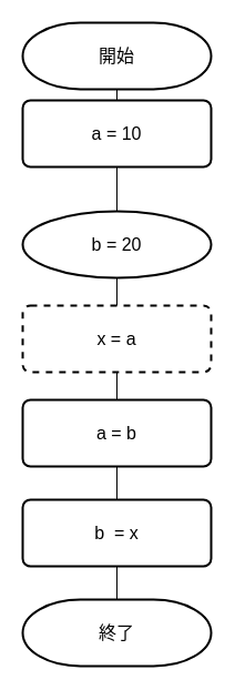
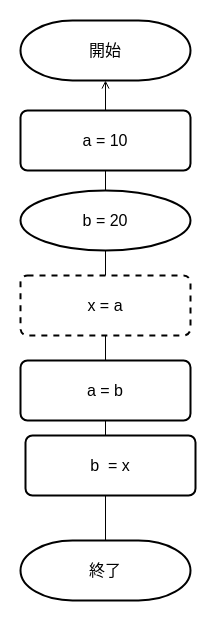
  <mxCell id="0" />
  <mxCell id="1" parent="0" />
- <mxCell id="2" value="" style="endArrow=none;html=1;entryX=0.5;entryY=1;entryDx=0;entryDy=0;entryPerimeter=0;" edge="1" parent="1" source="7" target="6"><mxGeometry width="50" height="50" relative="1" as="geometry"><mxPoint x="20" y="500" as="sourcePoint" /><mxPoint x="70" y="450" as="targetPoint" /></mxGeometry></mxCell>
- <mxCell id="3" value="a = 10" style="rounded=1;whiteSpace=wrap;html=1;absoluteArcSize=1;arcSize=14;strokeWidth=2;fontSize=16;" vertex="1" parent="1"><mxGeometry x="20" y="90" width="170" height="60" as="geometry" /></mxCell>
+ <mxCell id="2" value="" style="endArrow=open;html=1;entryX=0.5;entryY=1;entryDx=0;entryDy=0;entryPerimeter=0;" edge="1" parent="1" source="7" target="6"><mxGeometry width="50" height="50" relative="1" as="geometry"><mxPoint x="20" y="500" as="sourcePoint" /><mxPoint x="70" y="450" as="targetPoint" /></mxGeometry></mxCell>
+ <mxCell id="3" value="a = 10" style="rounded=1;whiteSpace=wrap;html=1;absoluteArcSize=1;arcSize=14;strokeWidth=2;fontSize=16;" vertex="1" parent="1"><mxGeometry x="20" y="110" width="170" height="60" as="geometry" /></mxCell>
  <mxCell id="4" value="b = 20" style="ellipse;whiteSpace=wrap;html=1;absoluteArcSize=1;arcSize=14;strokeWidth=2;fontSize=16;" vertex="1" parent="1"><mxGeometry x="20" y="190" width="170" height="60" as="geometry" /></mxCell>
  <mxCell id="5" value="a = b" style="rounded=1;whiteSpace=wrap;html=1;absoluteArcSize=1;arcSize=14;strokeWidth=2;fontSize=16;" vertex="1" parent="1"><mxGeometry x="20" y="360" width="170" height="60" as="geometry" /></mxCell>
  <mxCell id="6" value="&lt;font style=&quot;font-size: 16px&quot;&gt;開始&lt;/font&gt;" style="strokeWidth=2;html=1;shape=mxgraph.flowchart.terminator;whiteSpace=wrap;fontSize=15;" vertex="1" parent="1"><mxGeometry x="20" y="20" width="170" height="60" as="geometry" /></mxCell>
  <mxCell id="7" value="終了" style="strokeWidth=2;html=1;shape=mxgraph.flowchart.terminator;whiteSpace=wrap;fontSize=16;" vertex="1" parent="1"><mxGeometry x="20" y="540" width="170" height="60" as="geometry" /></mxCell>
- <mxCell id="8" value="b&amp;nbsp; = x" style="rounded=1;whiteSpace=wrap;html=1;absoluteArcSize=1;arcSize=14;strokeWidth=2;fontSize=16;" vertex="1" parent="1"><mxGeometry x="20" y="450" width="170" height="60" as="geometry" /></mxCell>
+ <mxCell id="8" value="b&amp;nbsp; = x" style="rounded=1;whiteSpace=wrap;html=1;absoluteArcSize=1;arcSize=14;strokeWidth=2;fontSize=16;" vertex="1" parent="1"><mxGeometry x="25" y="435" width="170" height="60" as="geometry" /></mxCell>
  <mxCell id="9" value="x = a" style="rounded=1;whiteSpace=wrap;html=1;absoluteArcSize=1;arcSize=14;strokeWidth=2;fontSize=16;dashed=1;" vertex="1" parent="1"><mxGeometry x="20" y="275" width="170" height="60" as="geometry" /></mxCell>
